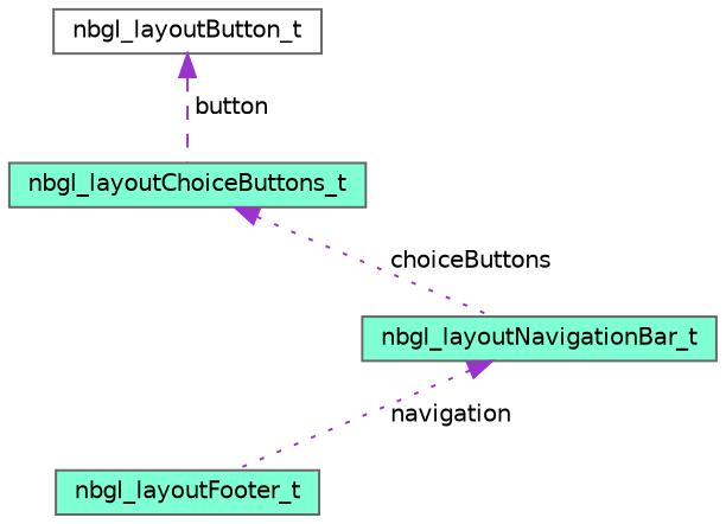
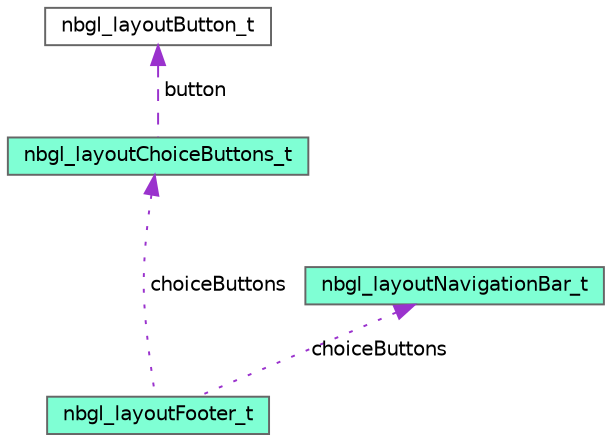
  digraph {
    node [color=gray40 fillcolor=aquamarine fontname=Helvetica fontsize=10 shape=box style=filled]
    edge [color=darkorchid3 dir=back fontname=Helvetica fontsize=10 labelfontname=Helvetica labelfontsize=10 style=dotted]
    n1 [fontcolor=black height=0.2 label=nbgl_layoutFooter_t width=0.4]
    n2 [height=0.2 label=nbgl_layoutNavigationBar_t width=0.4]
    n3 [fillcolor=white height=0.2 label=nbgl_layoutButton_t width=0.4]
    n4 [height=0.2 label=nbgl_layoutChoiceButtons_t width=0.4]
-   n2 -> n1 [label=" navigation"]
+   n2 -> n1 [label=" choiceButtons"]
    n3 -> n4 [label=" button" style=dashed]
-   n4 -> n2 [label=" choiceButtons"]
+   n4 -> n1 [label=" choiceButtons"]
  }
